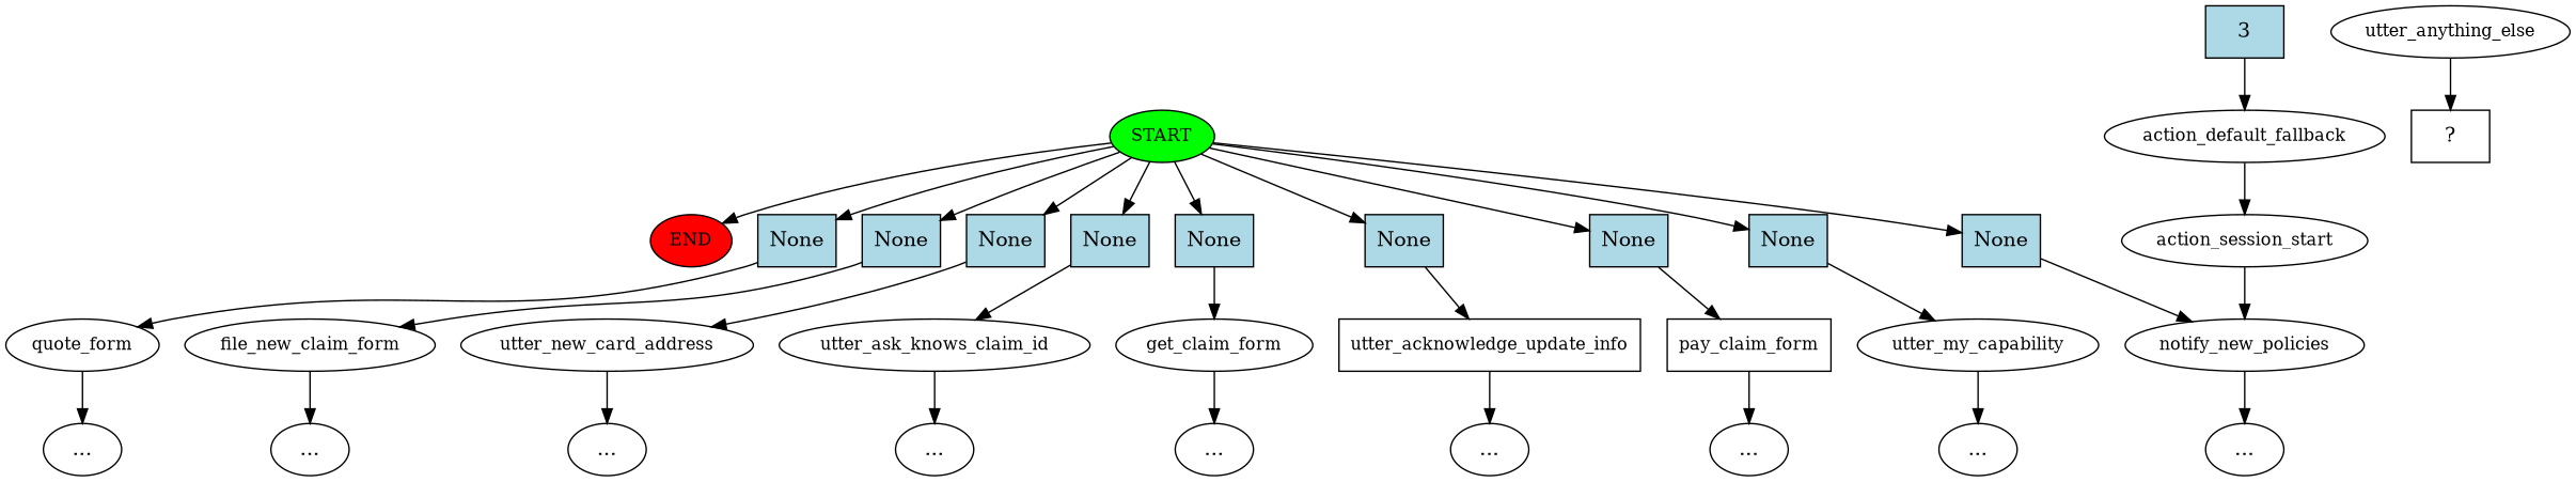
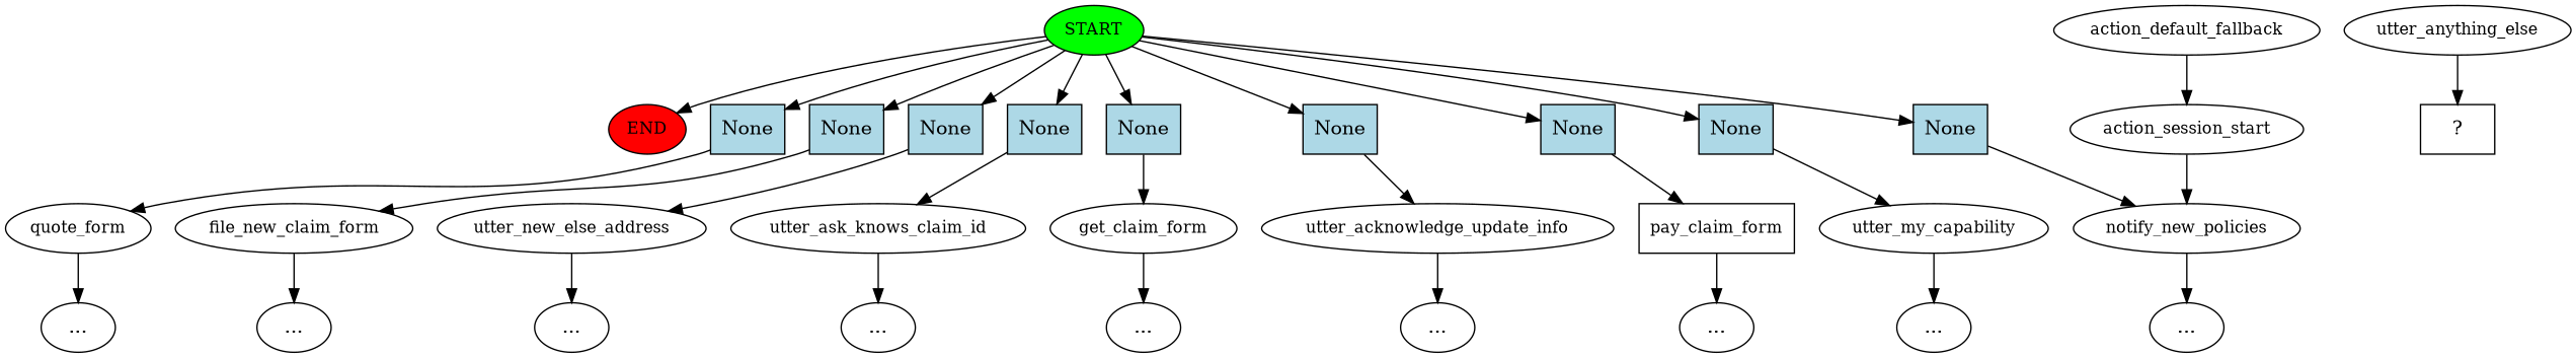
  digraph {
    n1 [fillcolor=green fontsize=12 label=START style=filled]
    n2 [fillcolor=red fontsize=12 label=END style=filled]
    n3 [fillcolor=lightblue label=None shape=rect style=filled]
    n4 [fillcolor=lightblue label=None shape=rect style=filled]
    n5 [fillcolor=lightblue label=None shape=rect style=filled]
    n6 [fillcolor=lightblue label=None shape=rect style=filled]
    n7 [fillcolor=lightblue label=None shape=rect style=filled]
    n8 [fillcolor=lightblue label=None shape=rect style=filled]
    n9 [fillcolor=lightblue label=None shape=rect style=filled]
    n10 [fillcolor=lightblue label=None shape=rect style=filled]
    n11 [fillcolor=lightblue label=None shape=rect style=filled]
    n12 [fontsize=12 label=quote_form]
    n13 [fontsize=12 label=file_new_claim_form]
-   n14 [fontsize=12 label=utter_new_card_address]
+   n14 [fontsize=12 label=utter_new_else_address]
    n15 [fontsize=12 label=utter_ask_knows_claim_id]
    n16 [fontsize=12 label=get_claim_form]
-   n17 [fontsize=12 label=utter_acknowledge_update_info shape=box]
+   n17 [fontsize=12 label=utter_acknowledge_update_info]
    n18 [fontsize=12 label=pay_claim_form shape=box]
    n19 [fontsize=12 label=utter_my_capability]
    n20 [fontsize=12 label=notify_new_policies]
-   n21 [fillcolor=lightblue label=3 shape=rect style=filled]
    n22 [fontsize=12 label=action_default_fallback]
    n23 [label="..."]
    n24 [label="..."]
    n25 [label="..."]
    n26 [label="..."]
    n27 [label="..."]
    n28 [label="..."]
    n29 [label="..."]
    n30 [label="..."]
    n31 [label="..."]
    n32 [fontsize=12 label=action_session_start]
    n33 [fontsize=12 label=utter_anything_else]
    n34 [label="  ?  " shape=rect]
    n1 -> n2
    n1 -> n3
    n1 -> n4
    n1 -> n5
    n1 -> n6
    n1 -> n7
    n1 -> n8
    n1 -> n9
    n1 -> n10
    n1 -> n11
    n3 -> n12
    n4 -> n13
    n5 -> n14
    n6 -> n15
    n7 -> n16
    n8 -> n17
    n9 -> n18
    n10 -> n19
    n11 -> n20
    n12 -> n23
    n13 -> n24
    n14 -> n25
    n15 -> n26
    n16 -> n27
    n17 -> n28
    n18 -> n29
    n19 -> n30
    n20 -> n31
-   n21 -> n22
    n22 -> n32
    n32 -> n20
    n33 -> n34
  }
